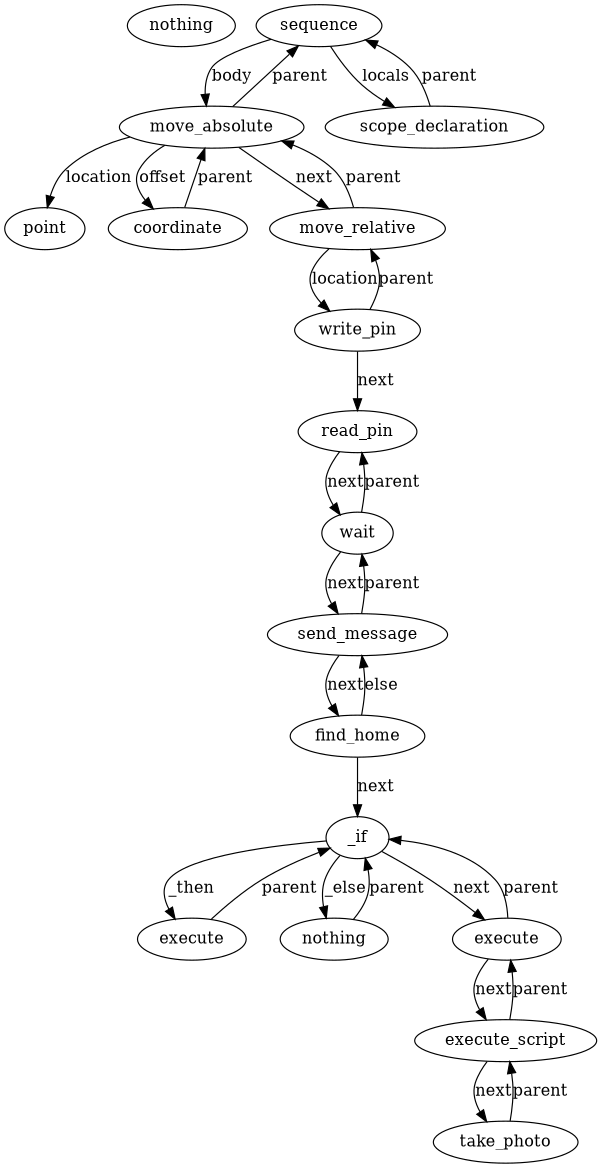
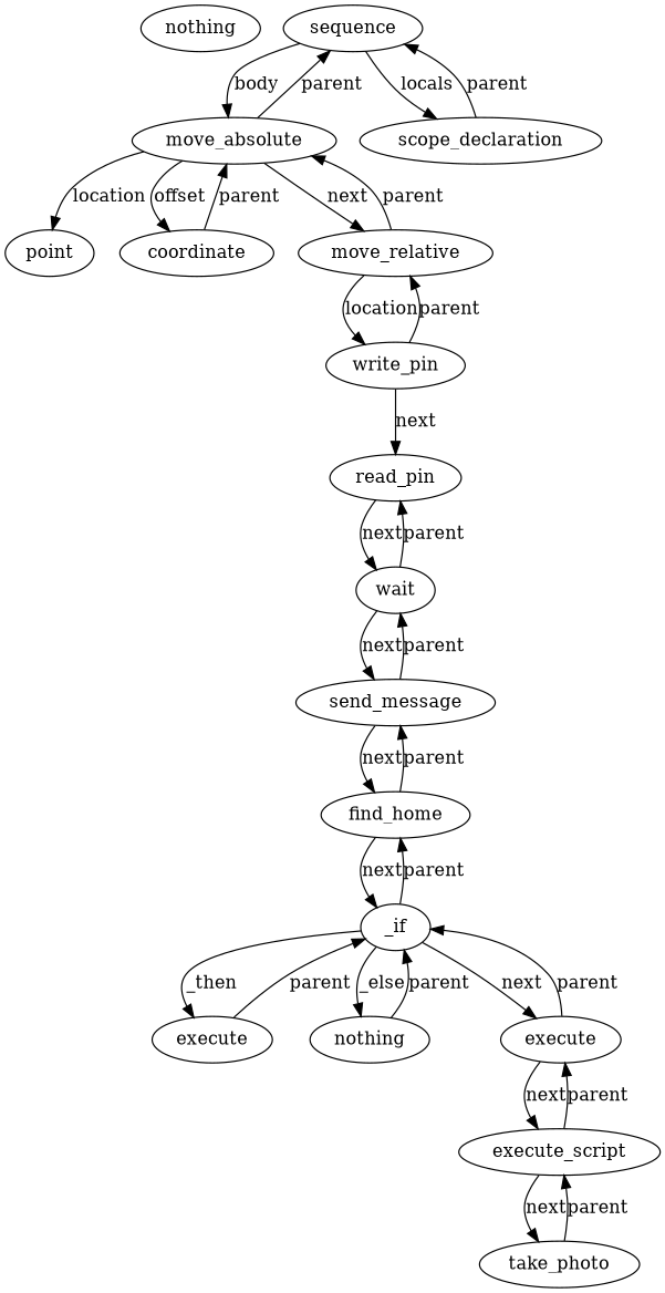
  digraph {
    n1 [label=nothing]
    n2 [label=sequence]
    n3 [label=move_absolute]
    n4 [label=scope_declaration]
    n5 [label=point]
    n6 [label=coordinate]
    n7 [label=move_relative]
    n8 [label=write_pin]
    n9 [label=read_pin]
    n10 [label=wait]
    n11 [label=send_message]
    n12 [label=find_home]
    n13 [label=_if]
    n14 [label=execute]
    n15 [label=nothing]
    n16 [label=execute]
    n17 [label=execute_script]
    n18 [label=take_photo]
    n2 -> n3 [label=body]
    n2 -> n4 [label=locals]
    n3 -> n2 [label=parent]
    n3 -> n5 [label=location]
    n3 -> n6 [label=offset]
    n3 -> n7 [label=next]
    n4 -> n2 [label=parent]
    n6 -> n3 [label=parent]
    n7 -> n3 [label=parent]
    n7 -> n8 [label=location]
    n8 -> n7 [label=parent]
    n8 -> n9 [label=next]
    n9 -> n10 [label=next]
    n10 -> n9 [label=parent]
    n10 -> n11 [label=next]
    n11 -> n10 [label=parent]
    n11 -> n12 [label=next]
-   n12 -> n11 [label=else]
+   n12 -> n11 [label=parent]
    n12 -> n13 [label=next]
+   n13 -> n12 [label=parent]
    n13 -> n14 [label=_then]
    n13 -> n15 [label=_else]
    n13 -> n16 [label=next]
    n14 -> n13 [label=parent]
    n15 -> n13 [label=parent]
    n16 -> n13 [label=parent]
    n16 -> n17 [label=next]
    n17 -> n16 [label=parent]
    n17 -> n18 [label=next]
    n18 -> n17 [label=parent]
  }
